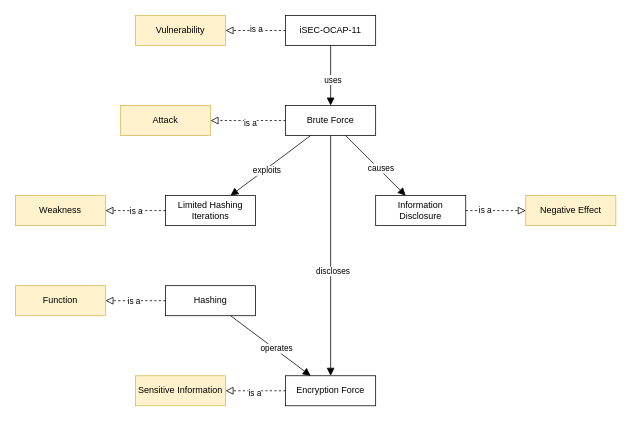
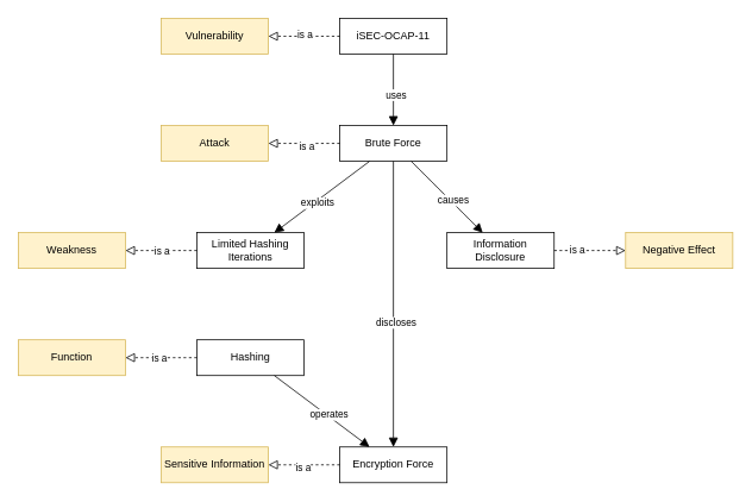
  <mxCell id="0" />
  <mxCell id="1" parent="0" />
  <mxCell id="2" value="Sensitive Information" style="rounded=0;whiteSpace=wrap;html=1;fillColor=#fff2cc;strokeColor=#d6b656;" vertex="1" parent="1"><mxGeometry x="180" y="500" width="120" height="40" as="geometry" /></mxCell>
  <mxCell id="3" value="Encryption Force" style="rounded=0;whiteSpace=wrap;html=1;" vertex="1" parent="1"><mxGeometry x="380" y="500" width="120" height="40" as="geometry" /></mxCell>
  <mxCell id="4" value="Function" style="rounded=0;whiteSpace=wrap;html=1;fillColor=#fff2cc;strokeColor=#d6b656;" vertex="1" parent="1"><mxGeometry x="20" y="380" width="120" height="40" as="geometry" /></mxCell>
  <mxCell id="5" value="Hashing" style="rounded=0;whiteSpace=wrap;html=1;" vertex="1" parent="1"><mxGeometry x="220" y="380" width="120" height="40" as="geometry" /></mxCell>
  <mxCell id="6" value="Weakness" style="rounded=0;whiteSpace=wrap;html=1;fillColor=#fff2cc;strokeColor=#d6b656;" vertex="1" parent="1"><mxGeometry x="20" y="260" width="120" height="40" as="geometry" /></mxCell>
  <mxCell id="7" value="Limited Hashing Iterations" style="rounded=0;whiteSpace=wrap;html=1;" vertex="1" parent="1"><mxGeometry x="220" y="260" width="120" height="40" as="geometry" /></mxCell>
- <mxCell id="8" value="Attack" style="rounded=0;whiteSpace=wrap;html=1;fillColor=#fff2cc;strokeColor=#d6b656;" vertex="1" parent="1"><mxGeometry x="160" y="140" width="120" height="40" as="geometry" /></mxCell>
+ <mxCell id="8" value="Attack" style="rounded=0;whiteSpace=wrap;html=1;fillColor=#fff2cc;strokeColor=#d6b656;" vertex="1" parent="1"><mxGeometry x="180" y="140" width="120" height="40" as="geometry" /></mxCell>
  <mxCell id="9" value="Brute Force" style="rounded=0;whiteSpace=wrap;html=1;" vertex="1" parent="1"><mxGeometry x="380" y="140" width="120" height="40" as="geometry" /></mxCell>
  <mxCell id="10" value="Vulnerability" style="rounded=0;whiteSpace=wrap;html=1;fillColor=#fff2cc;strokeColor=#d6b656;" vertex="1" parent="1"><mxGeometry x="180" y="20" width="120" height="40" as="geometry" /></mxCell>
  <mxCell id="11" value="iSEC-OCAP-11" style="rounded=0;whiteSpace=wrap;html=1;" vertex="1" parent="1"><mxGeometry x="380" y="20" width="120" height="40" as="geometry" /></mxCell>
  <mxCell id="12" value="Negative Effect" style="rounded=0;whiteSpace=wrap;html=1;fillColor=#fff2cc;strokeColor=#d6b656;" vertex="1" parent="1"><mxGeometry x="700" y="260" width="120" height="40" as="geometry" /></mxCell>
  <mxCell id="13" value="Information Disclosure" style="rounded=0;whiteSpace=wrap;html=1;" vertex="1" parent="1"><mxGeometry x="500" y="260" width="120" height="40" as="geometry" /></mxCell>
  <mxCell id="14" value="" style="endArrow=block;startArrow=none;endFill=0;startFill=0;endSize=8;html=1;verticalAlign=bottom;dashed=1;labelBackgroundColor=none;rounded=0;" edge="1" parent="1" source="3" target="2"><mxGeometry width="160" relative="1" as="geometry"><mxPoint x="-70" y="0" as="sourcePoint" /><mxPoint x="90" y="0" as="targetPoint" /></mxGeometry></mxCell>
  <mxCell id="15" value="is a" style="edgeLabel;html=1;align=center;verticalAlign=middle;resizable=0;points=[];" vertex="1" connectable="0" parent="14"><mxGeometry x="0.05" y="3" relative="1" as="geometry"><mxPoint as="offset" /></mxGeometry></mxCell>
  <mxCell id="16" value="" style="endArrow=block;startArrow=none;endFill=0;startFill=0;endSize=8;html=1;verticalAlign=bottom;dashed=1;labelBackgroundColor=none;rounded=0;" edge="1" parent="1" source="5" target="4"><mxGeometry width="160" relative="1" as="geometry"><mxPoint x="140" y="40" as="sourcePoint" /><mxPoint x="140" y="-20" as="targetPoint" /></mxGeometry></mxCell>
  <mxCell id="17" value="is a" style="edgeLabel;html=1;align=center;verticalAlign=middle;resizable=0;points=[];" vertex="1" connectable="0" parent="16"><mxGeometry x="0.075" relative="1" as="geometry"><mxPoint as="offset" /></mxGeometry></mxCell>
  <mxCell id="18" value="" style="endArrow=block;startArrow=none;endFill=0;startFill=0;endSize=8;html=1;verticalAlign=bottom;dashed=1;labelBackgroundColor=none;rounded=0;" edge="1" parent="1" source="9" target="8"><mxGeometry width="160" relative="1" as="geometry"><mxPoint x="-110" y="280" as="sourcePoint" /><mxPoint x="-110" y="220" as="targetPoint" /></mxGeometry></mxCell>
  <mxCell id="19" value="is a" style="edgeLabel;html=1;align=center;verticalAlign=middle;resizable=0;points=[];" vertex="1" connectable="0" parent="18"><mxGeometry x="-0.05" y="3" relative="1" as="geometry"><mxPoint as="offset" /></mxGeometry></mxCell>
  <mxCell id="20" value="" style="endArrow=block;startArrow=none;endFill=0;startFill=0;endSize=8;html=1;verticalAlign=bottom;dashed=1;labelBackgroundColor=none;rounded=0;" edge="1" parent="1" source="11" target="10"><mxGeometry width="160" relative="1" as="geometry"><mxPoint x="310" y="290" as="sourcePoint" /><mxPoint x="330" y="230" as="targetPoint" /></mxGeometry></mxCell>
  <mxCell id="21" value="is a" style="edgeLabel;html=1;align=center;verticalAlign=middle;resizable=0;points=[];" vertex="1" connectable="0" parent="20"><mxGeometry y="-2" relative="1" as="geometry"><mxPoint as="offset" /></mxGeometry></mxCell>
  <mxCell id="22" value="" style="endArrow=block;startArrow=none;endFill=0;startFill=0;endSize=8;html=1;verticalAlign=bottom;dashed=1;labelBackgroundColor=none;rounded=0;" edge="1" parent="1" source="13" target="12"><mxGeometry width="160" relative="1" as="geometry"><mxPoint x="410" y="400" as="sourcePoint" /><mxPoint x="450" y="340" as="targetPoint" /></mxGeometry></mxCell>
  <mxCell id="23" value="is a" style="edgeLabel;html=1;align=center;verticalAlign=middle;resizable=0;points=[];" vertex="1" connectable="0" parent="22"><mxGeometry x="-0.375" y="1" relative="1" as="geometry"><mxPoint as="offset" /></mxGeometry></mxCell>
  <mxCell id="24" value="" style="endArrow=block;startArrow=none;endFill=0;startFill=0;endSize=8;html=1;verticalAlign=bottom;dashed=1;labelBackgroundColor=none;rounded=0;" edge="1" parent="1" source="7" target="6"><mxGeometry width="160" relative="1" as="geometry"><mxPoint x="210.5" y="410" as="sourcePoint" /><mxPoint x="204.5" y="370" as="targetPoint" /></mxGeometry></mxCell>
  <mxCell id="25" value="is a" style="edgeLabel;html=1;align=center;verticalAlign=middle;resizable=0;points=[];" vertex="1" connectable="0" parent="24"><mxGeometry relative="1" as="geometry"><mxPoint as="offset" /></mxGeometry></mxCell>
  <mxCell id="26" value="" style="endArrow=block;startArrow=none;endFill=1;startFill=0;endSize=8;html=1;verticalAlign=bottom;labelBackgroundColor=none;rounded=0;" edge="1" parent="1" source="11" target="9"><mxGeometry width="160" relative="1" as="geometry"><mxPoint x="480" y="60" as="sourcePoint" /><mxPoint x="640" y="60" as="targetPoint" /></mxGeometry></mxCell>
  <mxCell id="27" value="uses" style="edgeLabel;html=1;align=center;verticalAlign=middle;resizable=0;points=[];" vertex="1" connectable="0" parent="26"><mxGeometry x="0.127" y="2" relative="1" as="geometry"><mxPoint as="offset" /></mxGeometry></mxCell>
  <mxCell id="28" value="" style="endArrow=block;startArrow=none;endFill=1;startFill=0;endSize=8;html=1;verticalAlign=bottom;labelBackgroundColor=none;rounded=0;" edge="1" parent="1" source="9" target="7"><mxGeometry width="160" relative="1" as="geometry"><mxPoint x="610" y="350" as="sourcePoint" /><mxPoint x="370" y="230" as="targetPoint" /></mxGeometry></mxCell>
  <mxCell id="29" value="exploits" style="edgeLabel;html=1;align=center;verticalAlign=middle;resizable=0;points=[];" vertex="1" connectable="0" parent="28"><mxGeometry x="0.127" y="2" relative="1" as="geometry"><mxPoint as="offset" /></mxGeometry></mxCell>
  <mxCell id="30" value="" style="endArrow=block;startArrow=none;endFill=1;startFill=0;endSize=8;html=1;verticalAlign=bottom;labelBackgroundColor=none;rounded=0;" edge="1" parent="1" source="5" target="3"><mxGeometry width="160" relative="1" as="geometry"><mxPoint x="110.645" y="350" as="sourcePoint" /><mxPoint x="-44.194" y="230" as="targetPoint" /></mxGeometry></mxCell>
  <mxCell id="31" value="operates" style="edgeLabel;html=1;align=center;verticalAlign=middle;resizable=0;points=[];" vertex="1" connectable="0" parent="30"><mxGeometry x="0.127" y="2" relative="1" as="geometry"><mxPoint as="offset" /></mxGeometry></mxCell>
  <mxCell id="32" value="" style="endArrow=block;startArrow=none;endFill=1;startFill=0;endSize=8;html=1;verticalAlign=bottom;labelBackgroundColor=none;rounded=0;" edge="1" parent="1" source="9" target="3"><mxGeometry width="160" relative="1" as="geometry"><mxPoint x="-45" y="190" as="sourcePoint" /><mxPoint x="105" y="70" as="targetPoint" /></mxGeometry></mxCell>
  <mxCell id="33" value="discloses" style="edgeLabel;html=1;align=center;verticalAlign=middle;resizable=0;points=[];" vertex="1" connectable="0" parent="32"><mxGeometry x="0.127" y="2" relative="1" as="geometry"><mxPoint as="offset" /></mxGeometry></mxCell>
  <mxCell id="34" value="" style="endArrow=block;startArrow=none;endFill=1;startFill=0;endSize=8;html=1;verticalAlign=bottom;labelBackgroundColor=none;rounded=0;" edge="1" parent="1" source="9" target="13"><mxGeometry width="160" relative="1" as="geometry"><mxPoint x="610" y="350" as="sourcePoint" /><mxPoint x="370" y="230" as="targetPoint" /></mxGeometry></mxCell>
  <mxCell id="35" value="causes" style="edgeLabel;html=1;align=center;verticalAlign=middle;resizable=0;points=[];" vertex="1" connectable="0" parent="34"><mxGeometry x="0.127" y="2" relative="1" as="geometry"><mxPoint as="offset" /></mxGeometry></mxCell>
